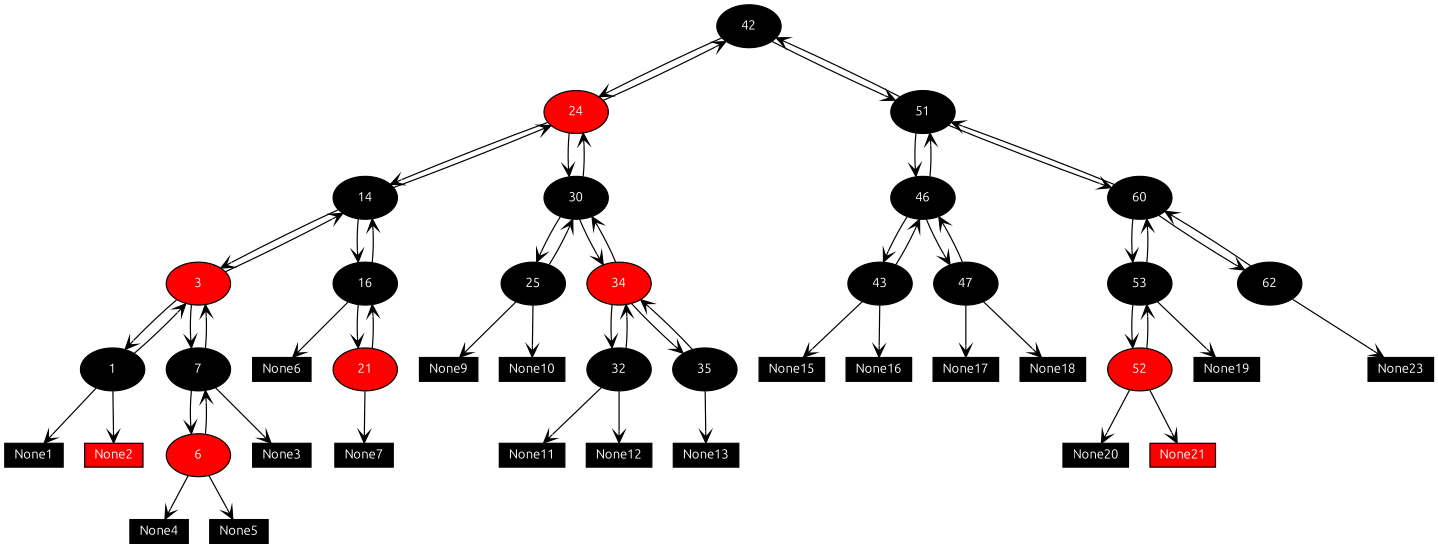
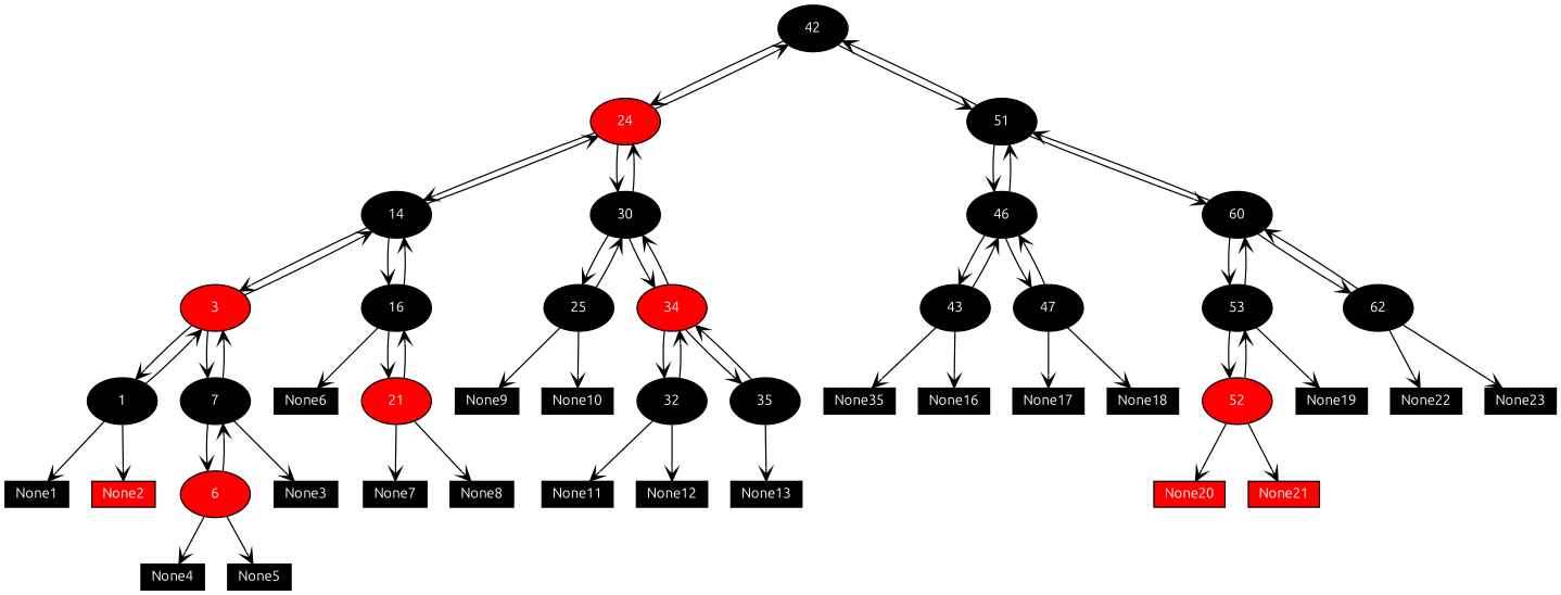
  digraph {
    fontname=Ubuntu
    node [fillcolor=black fontcolor=white fontname=Ubuntu fontsize=11 style=filled]
    edge [arrowhead=vee fontname=Ubuntu]
    42
    24 [fillcolor=red]
    51
    14
    30
    46
    60
    3 [fillcolor=red]
    16
    25
    34 [fillcolor=red]
    43
    47
    53
    62
    1
    7
    None6 [height=.25 shape=box width=.5]
    21 [fillcolor=red]
    None9 [height=.25 shape=box width=.5]
    None10 [height=.25 shape=box width=.5]
    32
    35
    None1 [height=.25 shape=box width=.5]
    None2 [fillcolor=red height=.25 shape=box width=.5]
    6 [fillcolor=red]
    None3 [height=.25 shape=box width=.5]
    None7 [height=.25 shape=box width=.5]
+   None8 [height=.25 shape=box width=.5]
    None4 [height=.25 shape=box width=.5]
    None5 [height=.25 shape=box width=.5]
    None11 [height=.25 shape=box width=.5]
    None12 [height=.25 shape=box width=.5]
    None13 [height=.25 shape=box width=.5]
-   None15 [height=.25 shape=box width=.5]
+   None15 [height=.25 shape=box width=.5 label=None35]
    None16 [height=.25 shape=box width=.5]
    None17 [height=.25 shape=box width=.5]
    None18 [height=.25 shape=box width=.5]
    52 [fillcolor=red]
    None19 [height=.25 shape=box width=.5]
+   None22 [height=.25 shape=box width=.5]
    None23 [height=.25 shape=box width=.5]
-   None20 [height=.25 shape=box width=.5]
+   None20 [fillcolor=red height=.25 shape=box width=.5]
    None21 [fillcolor=red height=.25 shape=box width=.5]
    42 -> 24
    42 -> 51
    24 -> 42
    24 -> 14
    24 -> 30
    51 -> 42
    51 -> 46
    51 -> 60
    14 -> 24
    14 -> 3
    14 -> 16
    30 -> 24
    30 -> 25
    30 -> 34
    46 -> 51
    46 -> 43
    46 -> 47
    60 -> 51
    60 -> 53
    60 -> 62
    3 -> 14
    3 -> 1
    3 -> 7
    16 -> 14
    16 -> None6
    16 -> 21
    25 -> 30
    25 -> None9
    25 -> None10
    34 -> 30
    34 -> 32
    34 -> 35
    43 -> 46
    43 -> None15
    43 -> None16
    47 -> 46
    47 -> None17
    47 -> None18
    53 -> 60
    53 -> 52
    53 -> None19
    62 -> 60
+   62 -> None22
    62 -> None23
    1 -> 3
    1 -> None1
    1 -> None2
    7 -> 3
    7 -> 6
    7 -> None3
    21 -> 16
    21 -> None7
+   21 -> None8
    32 -> 34
    32 -> None11
    32 -> None12
    35 -> 34
    35 -> None13
    6 -> 7
    6 -> None4
    6 -> None5
    52 -> 53
    52 -> None20
    52 -> None21
  }
